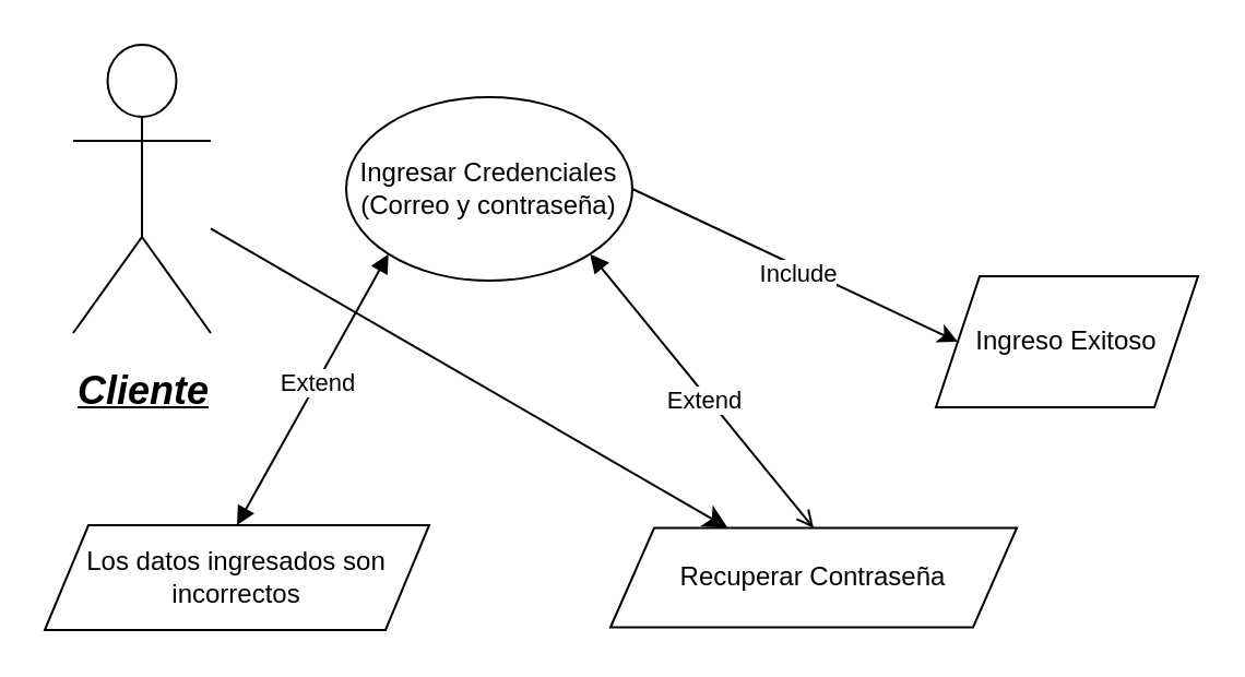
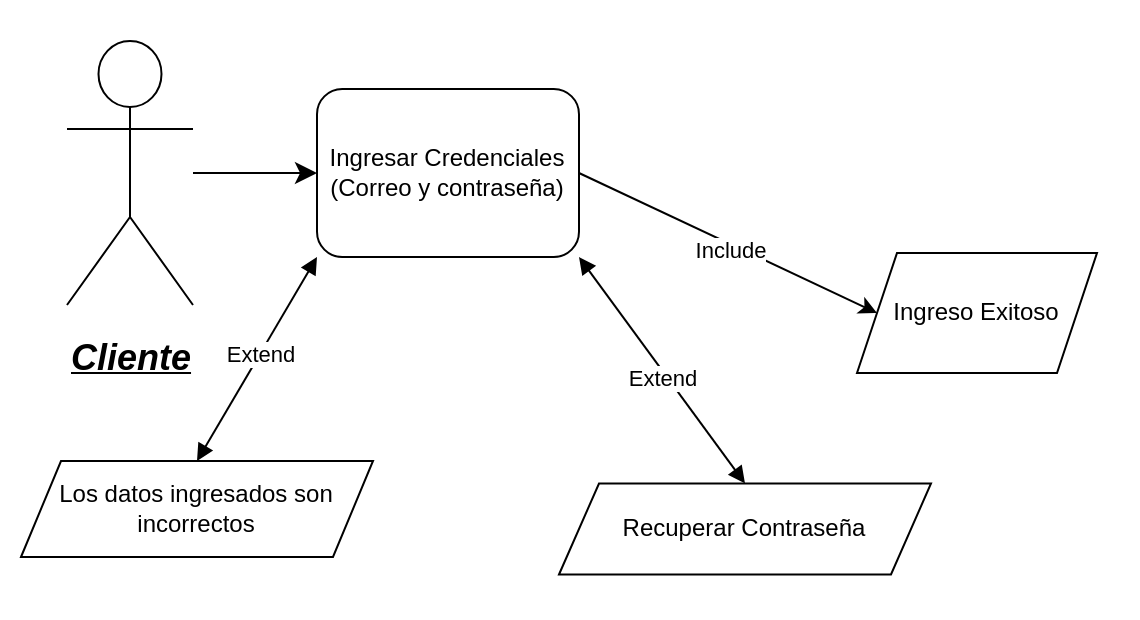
  <mxCell id="0" />
  <mxCell id="1" parent="0" />
- <mxCell id="2" style="edgeStyle=none;curved=1;rounded=0;orthogonalLoop=1;jettySize=auto;html=1;fontSize=12;startSize=8;endSize=8;" parent="1" source="3" edge="1" target="14"><mxGeometry relative="1" as="geometry"><mxPoint x="447" y="86" as="targetPoint" /></mxGeometry></mxCell>
+ <mxCell id="2" style="edgeStyle=none;curved=1;rounded=0;orthogonalLoop=1;jettySize=auto;html=1;fontSize=12;startSize=8;endSize=8;entryX=0;entryY=0.5;entryDx=0;entryDy=0;" parent="1" source="3" edge="1" target="4"><mxGeometry relative="1" as="geometry"><mxPoint x="447" y="86" as="targetPoint" /></mxGeometry></mxCell>
  <mxCell id="3" value="&lt;p style=&quot;line-height: 30%; font-size: 18px;&quot;&gt;&lt;b&gt;&lt;i&gt;&lt;u&gt;Cliente&lt;/u&gt;&lt;/i&gt;&lt;/b&gt;&lt;/p&gt;" style="shape=umlActor;verticalLabelPosition=bottom;verticalAlign=top;html=1;outlineConnect=0;" parent="1" vertex="1"><mxGeometry x="33" y="20" width="63" height="132" as="geometry" /></mxCell>
- <mxCell id="4" value="Ingresar Credenciales (Correo y contraseña)" style="ellipse;whiteSpace=wrap;html=1;" parent="1" vertex="1"><mxGeometry x="158" y="44" width="131" height="84" as="geometry" /></mxCell>
+ <mxCell id="4" value="Ingresar Credenciales (Correo y contraseña)" style="whiteSpace=wrap;html=1;rounded=1;" parent="1" vertex="1"><mxGeometry x="158" y="44" width="131" height="84" as="geometry" /></mxCell>
  <mxCell id="5" style="edgeStyle=none;curved=1;rounded=0;orthogonalLoop=1;jettySize=auto;html=1;exitX=1;exitY=0.333;exitDx=0;exitDy=0;exitPerimeter=0;fontSize=12;startSize=8;endSize=8;" parent="1" source="3" target="3" edge="1"><mxGeometry relative="1" as="geometry" /></mxCell>
  <mxCell id="6" value="" style="endArrow=classic;html=1;rounded=0;exitX=1;exitY=0.5;exitDx=0;exitDy=0;entryX=0;entryY=0.5;entryDx=0;entryDy=0;" edge="1" parent="1" source="4" target="8"><mxGeometry relative="1" as="geometry"><mxPoint x="303" y="87.25" as="sourcePoint" /><mxPoint x="429" y="84.75" as="targetPoint" /></mxGeometry></mxCell>
  <mxCell id="7" value="Include" style="edgeLabel;html=1;align=center;verticalAlign=middle;resizable=0;points=[];" vertex="1" connectable="0" parent="6"><mxGeometry x="0.048" y="-4" relative="1" as="geometry"><mxPoint x="-1" y="-2" as="offset" /></mxGeometry></mxCell>
  <mxCell id="8" value="Ingreso Exitoso" style="shape=parallelogram;perimeter=parallelogramPerimeter;whiteSpace=wrap;html=1;fixedSize=1;" vertex="1" parent="1"><mxGeometry x="428" y="126" width="120" height="60" as="geometry" /></mxCell>
- <mxCell id="9" value="" style="endArrow=open;startArrow=block;endFill=1;startFill=1;html=1;rounded=0;exitX=1;exitY=1;exitDx=0;exitDy=0;entryX=0.5;entryY=0;entryDx=0;entryDy=0;" edge="1" parent="1" source="4" target="14"><mxGeometry width="160" relative="1" as="geometry"><mxPoint x="215" y="267" as="sourcePoint" /><mxPoint x="338" y="221" as="targetPoint" /></mxGeometry></mxCell>
+ <mxCell id="9" value="" style="endArrow=block;startArrow=block;endFill=1;startFill=1;html=1;rounded=0;exitX=1;exitY=1;exitDx=0;exitDy=0;entryX=0.5;entryY=0;entryDx=0;entryDy=0;" edge="1" parent="1" source="4" target="14"><mxGeometry width="160" relative="1" as="geometry"><mxPoint x="215" y="267" as="sourcePoint" /><mxPoint x="338" y="221" as="targetPoint" /></mxGeometry></mxCell>
  <mxCell id="10" value="Extend" style="edgeLabel;html=1;align=center;verticalAlign=middle;resizable=0;points=[];" vertex="1" connectable="0" parent="9"><mxGeometry x="0.04" y="-2" relative="1" as="geometry"><mxPoint as="offset" /></mxGeometry></mxCell>
- <mxCell id="11" value="Los datos ingresados son incorrectos" style="shape=parallelogram;perimeter=parallelogramPerimeter;whiteSpace=wrap;html=1;fixedSize=1;" vertex="1" parent="1"><mxGeometry x="20" y="240" width="176" height="48" as="geometry" /></mxCell>
+ <mxCell id="11" value="Los datos ingresados son incorrectos" style="shape=parallelogram;perimeter=parallelogramPerimeter;whiteSpace=wrap;html=1;fixedSize=1;" vertex="1" parent="1"><mxGeometry x="10" y="230" width="176" height="48" as="geometry" /></mxCell>
  <mxCell id="12" value="" style="endArrow=block;startArrow=block;endFill=1;startFill=1;html=1;rounded=0;exitX=0.5;exitY=0;exitDx=0;exitDy=0;entryX=0;entryY=1;entryDx=0;entryDy=0;" edge="1" parent="1" source="11" target="4"><mxGeometry width="160" relative="1" as="geometry"><mxPoint x="433" y="267" as="sourcePoint" /><mxPoint x="593" y="267" as="targetPoint" /></mxGeometry></mxCell>
  <mxCell id="13" value="Extend" style="edgeLabel;html=1;align=center;verticalAlign=middle;resizable=0;points=[];" vertex="1" connectable="0" parent="12"><mxGeometry x="0.05" relative="1" as="geometry"><mxPoint as="offset" /></mxGeometry></mxCell>
  <mxCell id="14" value="Recuperar Contraseña" style="shape=parallelogram;perimeter=parallelogramPerimeter;whiteSpace=wrap;html=1;fixedSize=1;" vertex="1" parent="1"><mxGeometry x="279" y="241.25" width="186" height="45.5" as="geometry" /></mxCell>
